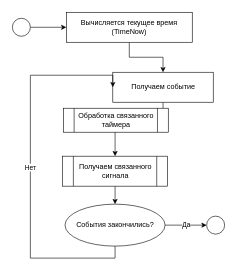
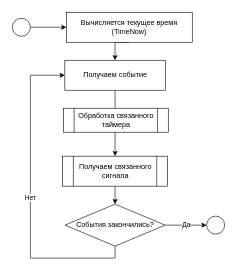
  <mxCell id="0" />
  <mxCell id="1" parent="0" />
  <mxCell id="2" style="edgeStyle=orthogonalEdgeStyle;rounded=0;orthogonalLoop=1;jettySize=auto;html=1;exitX=1;exitY=0.5;exitDx=0;exitDy=0;entryX=0;entryY=0.5;entryDx=0;entryDy=0;" edge="1" parent="1" source="3" target="5"><mxGeometry relative="1" as="geometry" /></mxCell>
  <mxCell id="3" value="" style="ellipse;whiteSpace=wrap;html=1;aspect=fixed;" vertex="1" parent="1"><mxGeometry x="20" y="30" width="30" height="30" as="geometry" /></mxCell>
  <mxCell id="4" style="edgeStyle=orthogonalEdgeStyle;rounded=0;orthogonalLoop=1;jettySize=auto;html=1;exitX=0.5;exitY=1;exitDx=0;exitDy=0;entryX=0.5;entryY=0;entryDx=0;entryDy=0;" edge="1" parent="1" source="5" target="8"><mxGeometry relative="1" as="geometry" /></mxCell>
  <mxCell id="5" value="Вычисляется текущее время (TimeNow)" style="rounded=0;whiteSpace=wrap;html=1;" vertex="1" parent="1"><mxGeometry x="110" y="20" width="210" height="50" as="geometry" /></mxCell>
  <mxCell id="6" style="edgeStyle=orthogonalEdgeStyle;rounded=0;orthogonalLoop=1;jettySize=auto;html=1;exitX=0.5;exitY=1;exitDx=0;exitDy=0;" edge="1" parent="1"><mxGeometry relative="1" as="geometry"><mxPoint x="387.5" y="290" as="sourcePoint" /><mxPoint x="387.5" y="290" as="targetPoint" /></mxGeometry></mxCell>
  <mxCell id="7" value="" style="edgeStyle=orthogonalEdgeStyle;rounded=0;orthogonalLoop=1;jettySize=auto;html=1;" edge="1" parent="1" source="8" target="11"><mxGeometry relative="1" as="geometry" /></mxCell>
- <mxCell id="8" value="Получаем событие" style="rounded=0;whiteSpace=wrap;html=1;" vertex="1" parent="1"><mxGeometry x="187.5" y="120" width="167.5" height="50" as="geometry" /></mxCell>
+ <mxCell id="8" value="Получаем событие" style="rounded=0;whiteSpace=wrap;html=1;" vertex="1" parent="1"><mxGeometry x="107.5" y="100" width="167.5" height="50" as="geometry" /></mxCell>
  <mxCell id="9" value="Обработка связанного таймера" style="shape=process;whiteSpace=wrap;html=1;backgroundOutline=1;" vertex="1" parent="1"><mxGeometry x="105" y="180" width="175" height="40" as="geometry" /></mxCell>
  <mxCell id="10" value="" style="edgeStyle=orthogonalEdgeStyle;rounded=0;orthogonalLoop=1;jettySize=auto;html=1;" edge="1" parent="1" source="11" target="14"><mxGeometry relative="1" as="geometry" /></mxCell>
  <mxCell id="11" value="Получаем связанного сигнала" style="shape=process;whiteSpace=wrap;html=1;backgroundOutline=1;" vertex="1" parent="1"><mxGeometry x="103.75" y="260" width="175" height="50" as="geometry" /></mxCell>
  <mxCell id="12" value="Да" style="edgeStyle=orthogonalEdgeStyle;rounded=0;orthogonalLoop=1;jettySize=auto;html=1;" edge="1" parent="1" source="14" target="15"><mxGeometry relative="1" as="geometry" /></mxCell>
  <mxCell id="13" value="Нет" style="edgeStyle=orthogonalEdgeStyle;rounded=0;orthogonalLoop=1;jettySize=auto;html=1;exitX=0.5;exitY=1;exitDx=0;exitDy=0;entryX=0;entryY=0.5;entryDx=0;entryDy=0;" edge="1" parent="1" source="14" target="8"><mxGeometry relative="1" as="geometry"><Array as="points"><mxPoint x="191" y="430" /><mxPoint x="50" y="430" /><mxPoint x="50" y="125" /></Array></mxGeometry></mxCell>
- <mxCell id="14" value="События закончились?" style="ellipse;whiteSpace=wrap;html=1;" vertex="1" parent="1"><mxGeometry x="107.81" y="340" width="166.88" height="70" as="geometry" /></mxCell>
+ <mxCell id="14" value="События закончились?" style="rhombus;whiteSpace=wrap;html=1;" vertex="1" parent="1"><mxGeometry x="107.81" y="340" width="166.88" height="70" as="geometry" /></mxCell>
  <mxCell id="15" value="" style="ellipse;whiteSpace=wrap;html=1;aspect=fixed;" vertex="1" parent="1"><mxGeometry x="344" y="360" width="30" height="30" as="geometry" /></mxCell>
